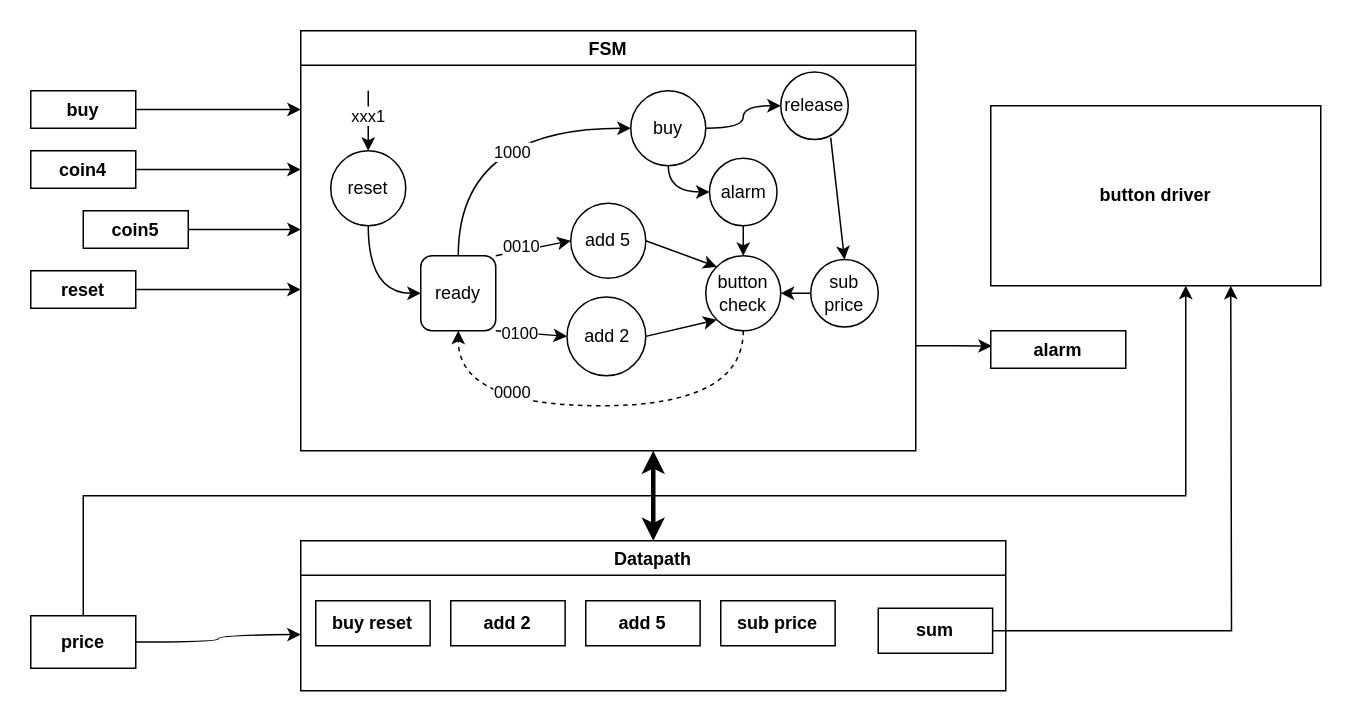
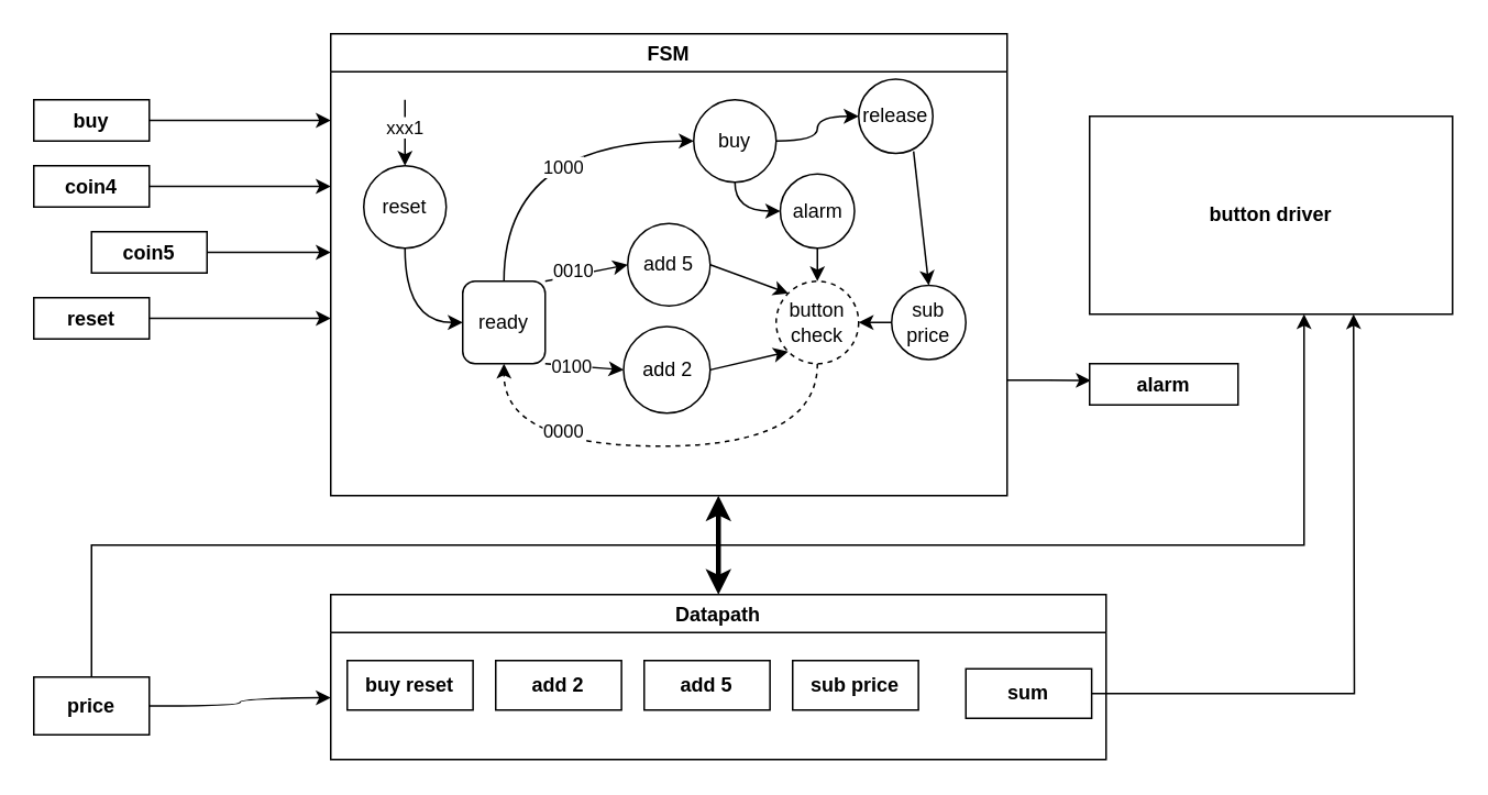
  <mxCell id="0" />
  <mxCell id="1" parent="0" />
  <mxCell id="2" style="edgeStyle=none;html=1;entryX=0.5;entryY=0;entryDx=0;entryDy=0;startArrow=classic;startFill=1;endSize=6;strokeWidth=3;" parent="1" target="35" edge="1"><mxGeometry relative="1" as="geometry"><mxPoint x="435" y="300" as="sourcePoint" /></mxGeometry></mxCell>
  <mxCell id="3" style="edgeStyle=orthogonalEdgeStyle;rounded=0;orthogonalLoop=1;jettySize=auto;html=1;exitX=1;exitY=0.75;exitDx=0;exitDy=0;entryX=0.008;entryY=0.407;entryDx=0;entryDy=0;entryPerimeter=0;endSize=6;strokeWidth=1;" parent="1" source="4" target="49" edge="1"><mxGeometry relative="1" as="geometry" /></mxCell>
  <mxCell id="4" value="FSM" style="swimlane;" parent="1" vertex="1"><mxGeometry x="200" y="20" width="410" height="280" as="geometry" /></mxCell>
  <mxCell id="5" value="reset" style="ellipse;whiteSpace=wrap;html=1;aspect=fixed;" parent="4" vertex="1"><mxGeometry x="20" y="80" width="50" height="50" as="geometry" /></mxCell>
  <mxCell id="6" value="add 5" style="ellipse;whiteSpace=wrap;html=1;aspect=fixed;" parent="4" vertex="1"><mxGeometry x="180" y="115" width="50" height="50" as="geometry" /></mxCell>
  <mxCell id="7" value="add 2" style="ellipse;whiteSpace=wrap;html=1;aspect=fixed;" parent="4" vertex="1"><mxGeometry x="177.5" y="177.5" width="52.5" height="52.5" as="geometry" /></mxCell>
  <mxCell id="8" style="rounded=0;orthogonalLoop=1;jettySize=auto;html=1;exitX=0.74;exitY=0.973;exitDx=0;exitDy=0;entryX=0.5;entryY=0;entryDx=0;entryDy=0;endSize=6;strokeWidth=1;exitPerimeter=0;" parent="4" source="9" target="29" edge="1"><mxGeometry relative="1" as="geometry" /></mxCell>
  <mxCell id="9" value="release" style="ellipse;whiteSpace=wrap;html=1;aspect=fixed;" parent="4" vertex="1"><mxGeometry x="320" y="27.5" width="45" height="45" as="geometry" /></mxCell>
  <mxCell id="10" style="edgeStyle=orthogonalEdgeStyle;curved=1;rounded=0;orthogonalLoop=1;jettySize=auto;html=1;exitX=0.5;exitY=1;exitDx=0;exitDy=0;entryX=0.5;entryY=0;entryDx=0;entryDy=0;endSize=6;strokeWidth=1;" parent="4" source="11" target="20" edge="1"><mxGeometry relative="1" as="geometry" /></mxCell>
  <mxCell id="11" value="alarm" style="ellipse;whiteSpace=wrap;html=1;aspect=fixed;" parent="4" vertex="1"><mxGeometry x="272.5" y="85" width="45" height="45" as="geometry" /></mxCell>
  <mxCell id="12" style="rounded=0;orthogonalLoop=1;jettySize=auto;html=1;exitX=1;exitY=0;exitDx=0;exitDy=0;entryX=0;entryY=0.5;entryDx=0;entryDy=0;" parent="4" source="16" target="6" edge="1"><mxGeometry relative="1" as="geometry" /></mxCell>
  <mxCell id="13" value="0010" style="edgeLabel;html=1;align=center;verticalAlign=middle;resizable=0;points=[];" parent="12" vertex="1" connectable="0"><mxGeometry x="-0.32" y="3" relative="1" as="geometry"><mxPoint as="offset" /></mxGeometry></mxCell>
  <mxCell id="14" style="rounded=0;orthogonalLoop=1;jettySize=auto;html=1;exitX=1;exitY=1;exitDx=0;exitDy=0;entryX=0;entryY=0.5;entryDx=0;entryDy=0;" parent="4" source="16" target="7" edge="1"><mxGeometry relative="1" as="geometry" /></mxCell>
  <mxCell id="15" value="0100" style="edgeLabel;html=1;align=center;verticalAlign=middle;resizable=0;points=[];" parent="14" vertex="1" connectable="0"><mxGeometry x="-0.314" relative="1" as="geometry"><mxPoint as="offset" /></mxGeometry></mxCell>
  <mxCell id="16" value="ready" style="whiteSpace=wrap;html=1;aspect=fixed;rounded=1;" parent="4" vertex="1"><mxGeometry x="80" y="150" width="50" height="50" as="geometry" /></mxCell>
  <mxCell id="17" style="edgeStyle=orthogonalEdgeStyle;rounded=0;orthogonalLoop=1;jettySize=auto;html=1;exitX=0.5;exitY=1;exitDx=0;exitDy=0;entryX=0;entryY=0.5;entryDx=0;entryDy=0;curved=1;" parent="4" source="5" target="16" edge="1"><mxGeometry relative="1" as="geometry" /></mxCell>
  <mxCell id="18" style="edgeStyle=orthogonalEdgeStyle;curved=1;rounded=0;orthogonalLoop=1;jettySize=auto;html=1;exitX=0.5;exitY=1;exitDx=0;exitDy=0;entryX=0.5;entryY=1;entryDx=0;entryDy=0;dashed=1;" parent="4" source="20" target="16" edge="1"><mxGeometry relative="1" as="geometry"><Array as="points"><mxPoint x="295" y="250" /><mxPoint x="105" y="250" /></Array></mxGeometry></mxCell>
  <mxCell id="19" value="0000" style="edgeLabel;html=1;align=center;verticalAlign=middle;resizable=0;points=[];" parent="18" vertex="1" connectable="0"><mxGeometry x="-0.087" relative="1" as="geometry"><mxPoint x="-73" y="-10" as="offset" /></mxGeometry></mxCell>
- <mxCell id="20" value="button&lt;br&gt;check" style="ellipse;whiteSpace=wrap;html=1;aspect=fixed;" parent="4" vertex="1"><mxGeometry x="270" y="150" width="50" height="50" as="geometry" /></mxCell>
+ <mxCell id="20" value="button&lt;br&gt;check" style="ellipse;whiteSpace=wrap;html=1;aspect=fixed;dashed=1;" parent="4" vertex="1"><mxGeometry x="270" y="150" width="50" height="50" as="geometry" /></mxCell>
  <mxCell id="21" style="rounded=0;orthogonalLoop=1;jettySize=auto;html=1;exitX=1;exitY=0.5;exitDx=0;exitDy=0;entryX=0;entryY=0;entryDx=0;entryDy=0;" parent="4" source="6" target="20" edge="1"><mxGeometry relative="1" as="geometry" /></mxCell>
  <mxCell id="22" style="rounded=0;orthogonalLoop=1;jettySize=auto;html=1;exitX=1;exitY=0.5;exitDx=0;exitDy=0;entryX=0;entryY=1;entryDx=0;entryDy=0;" parent="4" source="7" target="20" edge="1"><mxGeometry relative="1" as="geometry" /></mxCell>
  <mxCell id="23" style="edgeStyle=orthogonalEdgeStyle;curved=1;rounded=0;orthogonalLoop=1;jettySize=auto;html=1;exitX=1;exitY=0.5;exitDx=0;exitDy=0;entryX=0;entryY=0.5;entryDx=0;entryDy=0;" parent="4" source="25" target="9" edge="1"><mxGeometry relative="1" as="geometry" /></mxCell>
  <mxCell id="24" style="edgeStyle=orthogonalEdgeStyle;curved=1;rounded=0;orthogonalLoop=1;jettySize=auto;html=1;exitX=0.5;exitY=1;exitDx=0;exitDy=0;entryX=0;entryY=0.5;entryDx=0;entryDy=0;" parent="4" source="25" target="11" edge="1"><mxGeometry relative="1" as="geometry"><Array as="points"><mxPoint x="245" y="108" /></Array></mxGeometry></mxCell>
  <mxCell id="25" value="buy" style="ellipse;whiteSpace=wrap;html=1;aspect=fixed;" parent="4" vertex="1"><mxGeometry x="220" y="40" width="50" height="50" as="geometry" /></mxCell>
  <mxCell id="26" style="edgeStyle=orthogonalEdgeStyle;curved=1;rounded=0;orthogonalLoop=1;jettySize=auto;html=1;exitX=0.5;exitY=0;exitDx=0;exitDy=0;entryX=0;entryY=0.5;entryDx=0;entryDy=0;" parent="4" source="16" target="25" edge="1"><mxGeometry relative="1" as="geometry" /></mxCell>
  <mxCell id="27" value="1000" style="edgeLabel;html=1;align=center;verticalAlign=middle;resizable=0;points=[];" parent="26" vertex="1" connectable="0"><mxGeometry x="0.045" y="-13" relative="1" as="geometry"><mxPoint x="15" y="2" as="offset" /></mxGeometry></mxCell>
  <mxCell id="28" style="edgeStyle=orthogonalEdgeStyle;curved=1;rounded=0;orthogonalLoop=1;jettySize=auto;html=1;exitX=0;exitY=0.5;exitDx=0;exitDy=0;entryX=1;entryY=0.5;entryDx=0;entryDy=0;endSize=6;strokeWidth=1;" parent="4" source="29" target="20" edge="1"><mxGeometry relative="1" as="geometry" /></mxCell>
  <mxCell id="29" value="sub&lt;br&gt;price" style="ellipse;whiteSpace=wrap;html=1;aspect=fixed;" parent="4" vertex="1"><mxGeometry x="340" y="152.5" width="45" height="45" as="geometry" /></mxCell>
  <mxCell id="30" value="" style="rounded=0;orthogonalLoop=1;jettySize=auto;html=1;entryX=0.5;entryY=0;entryDx=0;entryDy=0;" parent="4" target="5" edge="1"><mxGeometry x="-0.5" y="15" relative="1" as="geometry"><mxPoint x="44.72" y="72.5" as="targetPoint" /><mxPoint x="45" y="40" as="sourcePoint" /><mxPoint as="offset" /></mxGeometry></mxCell>
  <mxCell id="31" value="xxx1" style="edgeLabel;html=1;align=center;verticalAlign=middle;resizable=0;points=[];" parent="30" vertex="1" connectable="0"><mxGeometry x="-0.223" y="-1" relative="1" as="geometry"><mxPoint as="offset" /></mxGeometry></mxCell>
  <mxCell id="32" style="edgeStyle=orthogonalEdgeStyle;curved=1;rounded=0;orthogonalLoop=1;jettySize=auto;html=1;exitX=1;exitY=0.5;exitDx=0;exitDy=0;" parent="1" source="34" edge="1"><mxGeometry relative="1" as="geometry"><mxPoint x="200" y="422.5" as="targetPoint" /></mxGeometry></mxCell>
  <mxCell id="33" style="edgeStyle=orthogonalEdgeStyle;rounded=0;orthogonalLoop=1;jettySize=auto;html=1;exitX=0.5;exitY=0;exitDx=0;exitDy=0;endSize=6;strokeWidth=1;" parent="1" source="34" edge="1"><mxGeometry relative="1" as="geometry"><mxPoint x="790" y="190" as="targetPoint" /><Array as="points"><mxPoint x="55" y="330" /><mxPoint x="790" y="330" /></Array></mxGeometry></mxCell>
  <mxCell id="34" value="price" style="rounded=0;whiteSpace=wrap;html=1;fontStyle=1" parent="1" vertex="1"><mxGeometry x="20" y="410" width="70" height="35" as="geometry" /></mxCell>
  <mxCell id="35" value="Datapath" style="swimlane;" parent="1" vertex="1"><mxGeometry x="200" y="360" width="470" height="100" as="geometry" /></mxCell>
  <mxCell id="36" value="&lt;b&gt;buy reset&lt;/b&gt;" style="rounded=0;whiteSpace=wrap;html=1;" parent="35" vertex="1"><mxGeometry x="10" y="40" width="76.25" height="30" as="geometry" /></mxCell>
  <mxCell id="37" value="&lt;b&gt;add 2&lt;/b&gt;" style="rounded=0;whiteSpace=wrap;html=1;" parent="35" vertex="1"><mxGeometry x="100" y="40" width="76.25" height="30" as="geometry" /></mxCell>
  <mxCell id="38" value="&lt;b&gt;add 5&lt;/b&gt;" style="rounded=0;whiteSpace=wrap;html=1;" parent="35" vertex="1"><mxGeometry x="190" y="40" width="76.25" height="30" as="geometry" /></mxCell>
  <mxCell id="39" value="&lt;b&gt;sub price&lt;/b&gt;" style="rounded=0;whiteSpace=wrap;html=1;" parent="35" vertex="1"><mxGeometry x="280" y="40" width="76.25" height="30" as="geometry" /></mxCell>
  <mxCell id="40" value="&lt;b&gt;sum&lt;/b&gt;" style="rounded=0;whiteSpace=wrap;html=1;" parent="35" vertex="1"><mxGeometry x="385" y="45" width="76.25" height="30" as="geometry" /></mxCell>
  <mxCell id="41" style="edgeStyle=orthogonalEdgeStyle;curved=1;rounded=0;orthogonalLoop=1;jettySize=auto;html=1;exitX=1;exitY=0.5;exitDx=0;exitDy=0;" parent="1" source="42" edge="1"><mxGeometry relative="1" as="geometry"><mxPoint x="200" y="72.5" as="targetPoint" /></mxGeometry></mxCell>
  <mxCell id="42" value="buy" style="rounded=0;whiteSpace=wrap;html=1;fontStyle=1" parent="1" vertex="1"><mxGeometry x="20" y="60" width="70" height="25" as="geometry" /></mxCell>
  <mxCell id="43" style="edgeStyle=orthogonalEdgeStyle;curved=1;rounded=0;orthogonalLoop=1;jettySize=auto;html=1;exitX=1;exitY=0.5;exitDx=0;exitDy=0;" parent="1" source="44" edge="1"><mxGeometry relative="1" as="geometry"><mxPoint x="200" y="112.5" as="targetPoint" /></mxGeometry></mxCell>
  <mxCell id="44" value="coin4" style="rounded=0;whiteSpace=wrap;html=1;fontStyle=1" parent="1" vertex="1"><mxGeometry x="20" y="100" width="70" height="25" as="geometry" /></mxCell>
  <mxCell id="45" style="edgeStyle=orthogonalEdgeStyle;curved=1;rounded=0;orthogonalLoop=1;jettySize=auto;html=1;exitX=1;exitY=0.5;exitDx=0;exitDy=0;" parent="1" source="46" edge="1"><mxGeometry relative="1" as="geometry"><mxPoint x="200" y="152.5" as="targetPoint" /></mxGeometry></mxCell>
  <mxCell id="46" value="coin5" style="rounded=0;whiteSpace=wrap;html=1;fontStyle=1" parent="1" vertex="1"><mxGeometry x="55" y="140" width="70" height="25" as="geometry" /></mxCell>
  <mxCell id="47" style="edgeStyle=orthogonalEdgeStyle;curved=1;rounded=0;orthogonalLoop=1;jettySize=auto;html=1;exitX=1;exitY=0.5;exitDx=0;exitDy=0;" parent="1" source="48" edge="1"><mxGeometry relative="1" as="geometry"><mxPoint x="200" y="192.5" as="targetPoint" /></mxGeometry></mxCell>
  <mxCell id="48" value="reset" style="rounded=0;whiteSpace=wrap;html=1;fontStyle=1" parent="1" vertex="1"><mxGeometry x="20" y="180" width="70" height="25" as="geometry" /></mxCell>
  <mxCell id="49" value="alarm" style="rounded=0;whiteSpace=wrap;html=1;fontStyle=1" parent="1" vertex="1"><mxGeometry x="660" y="220" width="90" height="25" as="geometry" /></mxCell>
  <mxCell id="50" style="edgeStyle=orthogonalEdgeStyle;rounded=0;orthogonalLoop=1;jettySize=auto;html=1;exitX=1;exitY=0.5;exitDx=0;exitDy=0;entryX=0.75;entryY=1;entryDx=0;entryDy=0;endSize=6;strokeWidth=1;" parent="1" source="40" edge="1"><mxGeometry relative="1" as="geometry"><mxPoint x="820" y="190" as="targetPoint" /></mxGeometry></mxCell>
  <mxCell id="51" value="button driver" style="rounded=0;whiteSpace=wrap;html=1;fontStyle=1" parent="1" vertex="1"><mxGeometry x="660" y="70" width="220" height="120" as="geometry" /></mxCell>
